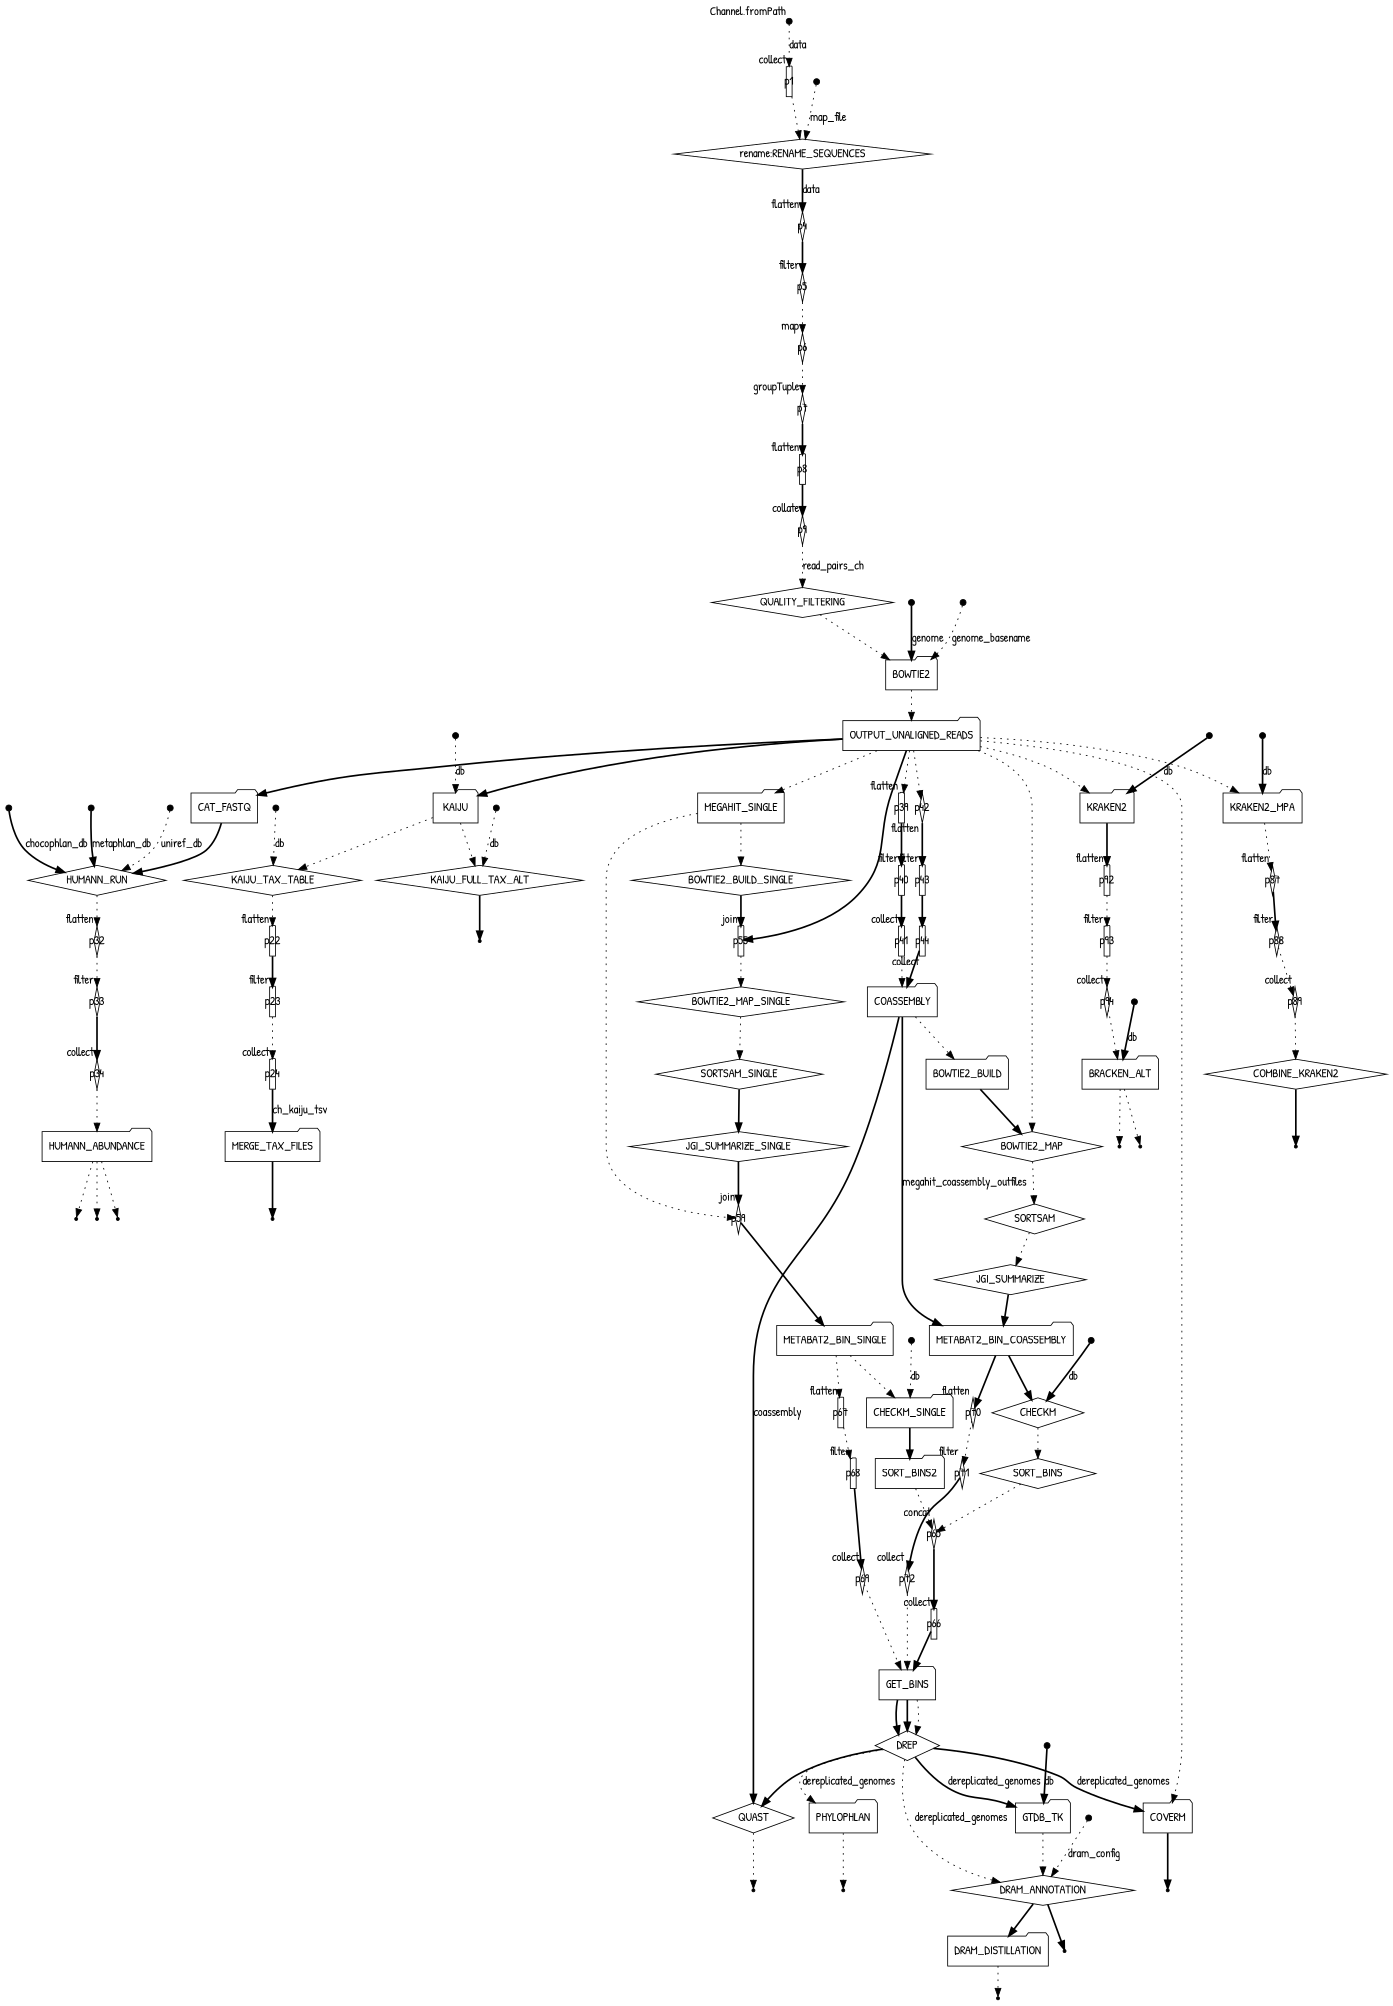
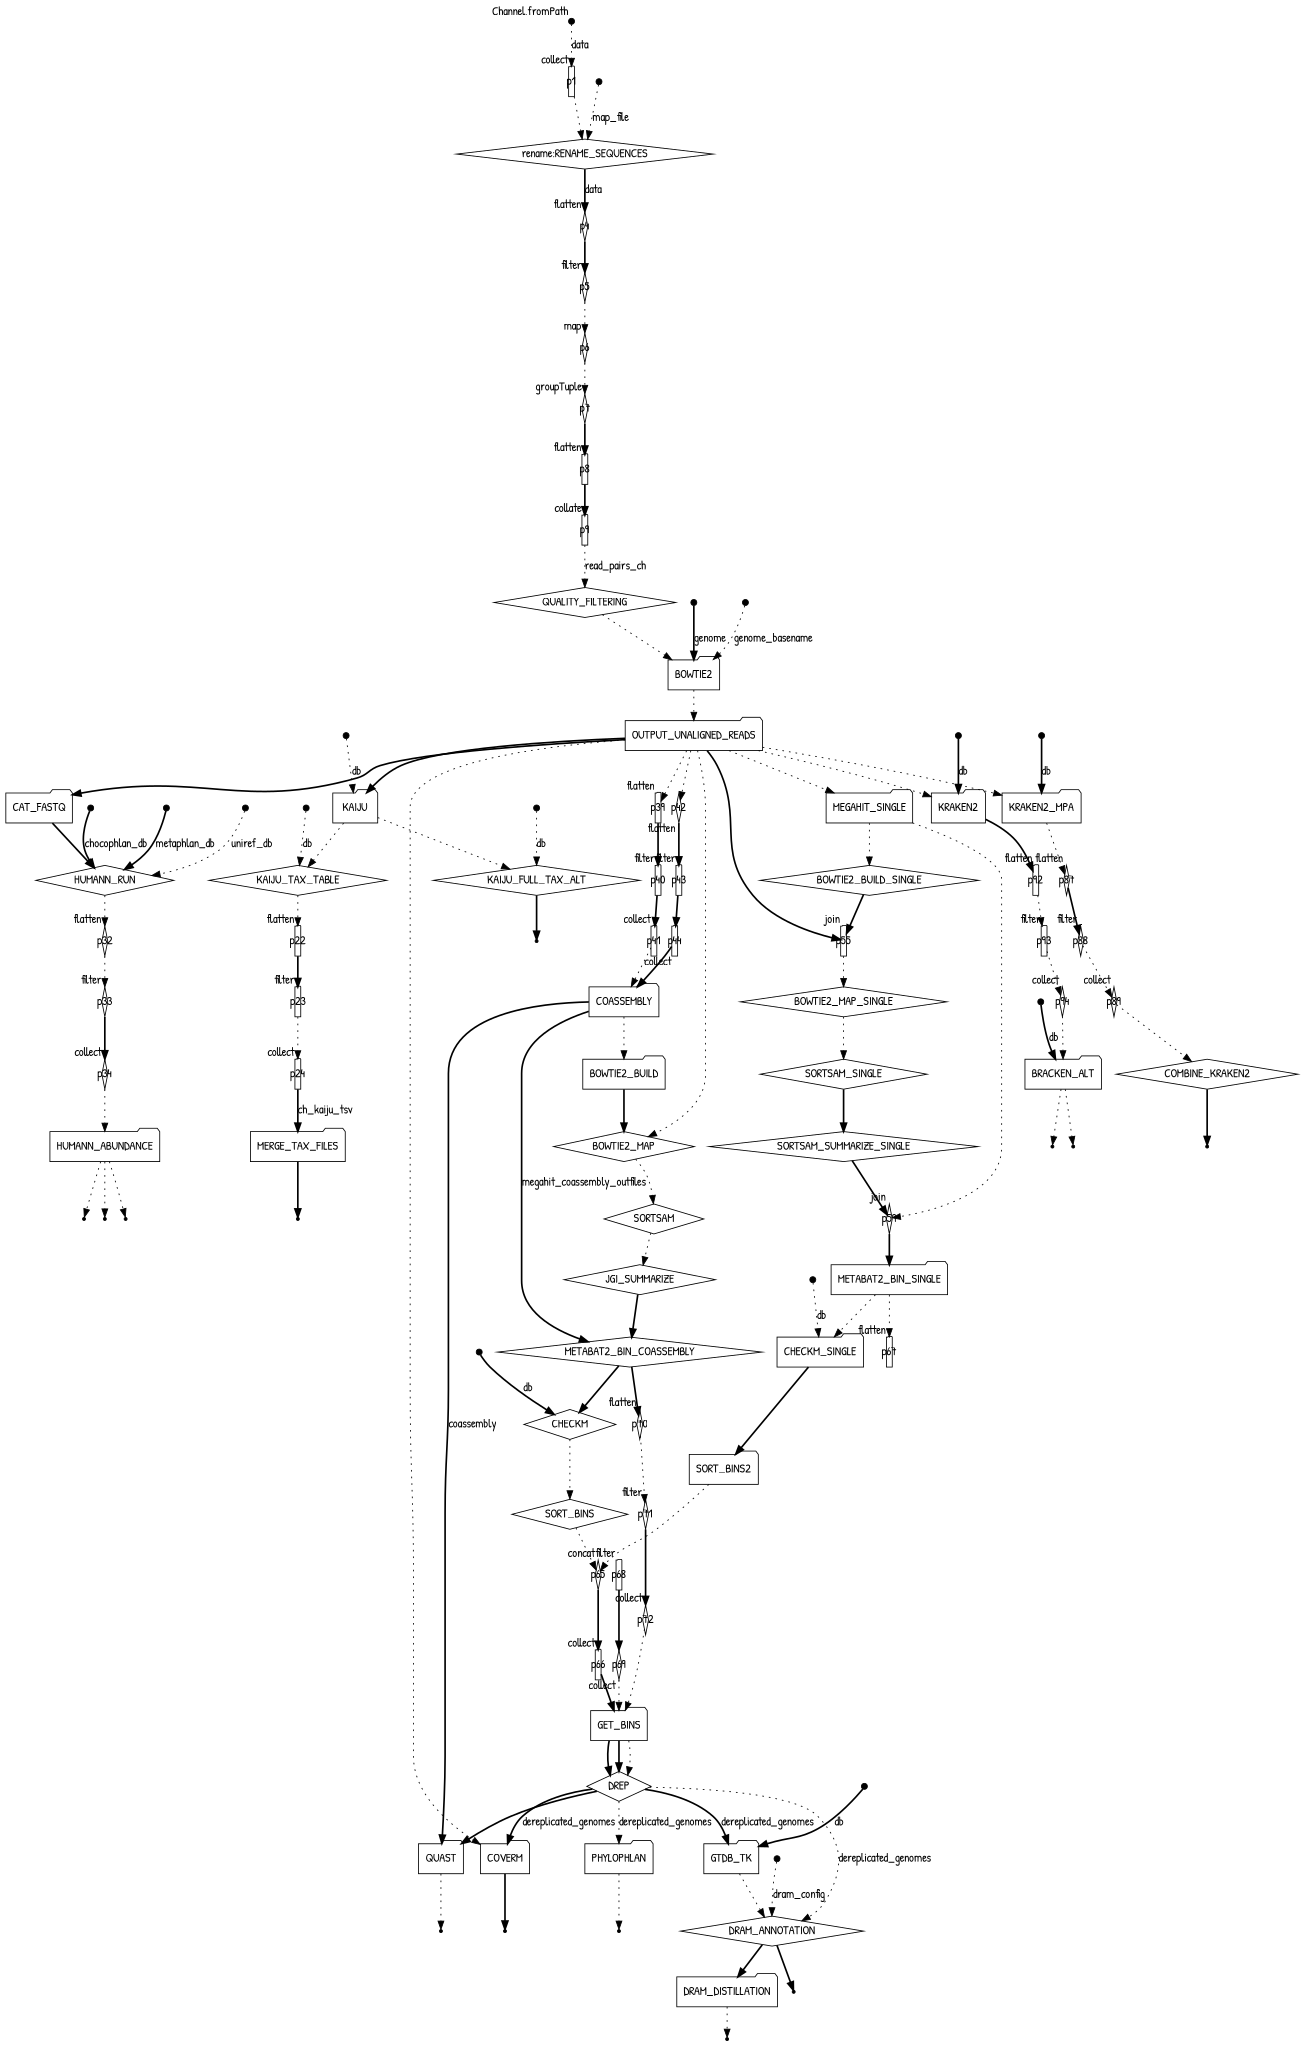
  digraph {
    fontname="Patrick Hand"
    node [fontname="Patrick Hand" shape=folder]
    edge [fontname="Patrick Hand" style=dotted]
    p0 [fixedsize=true shape=point width=0.1 xlabel="Channel.fromPath"]
    p1 [fixedsize=true width=0.1 xlabel=collect]
    n3 [label="rename:RENAME_SEQUENCES" shape=diamond]
    p4 [fixedsize=true shape=diamond width=0.1 xlabel=flatten]
    p5 [fixedsize=true shape=diamond width=0.1 xlabel=filter]
    p2 [fixedsize=true shape=point width=0.1]
    p6 [fixedsize=true shape=diamond width=0.1 xlabel=map]
    p7 [fixedsize=true shape=diamond width=0.1 xlabel=groupTuple]
    p8 [fixedsize=true width=0.1 xlabel=flatten]
-   p9 [fixedsize=true shape=diamond width=0.1 xlabel=collate]
+   p9 [fixedsize=true width=0.1 xlabel=collate]
    n11 [label=QUALITY_FILTERING shape=diamond]
    n12 [label=BOWTIE2]
    n13 [label=OUTPUT_UNALIGNED_READS]
    n14 [label=KAIJU]
    n15 [label=CAT_FASTQ]
    p39 [fixedsize=true width=0.1 xlabel=flatten]
    p42 [fixedsize=true shape=diamond width=0.1 xlabel=flatten]
    n18 [label=BOWTIE2_MAP shape=diamond]
    n19 [label=MEGAHIT_SINGLE]
    p55 [fixedsize=true width=0.1 xlabel=join]
    n21 [label=COVERM]
    n22 [label=KRAKEN2]
    n23 [label=KRAKEN2_MPA]
    p11 [fixedsize=true shape=point width=0.1]
    p12 [fixedsize=true shape=point width=0.1]
    n26 [label=KAIJU_TAX_TABLE shape=diamond]
    n27 [label=KAIJU_FULL_TAX_ALT shape=diamond]
    n28 [label=HUMANN_RUN shape=diamond]
    p40 [fixedsize=true width=0.1 xlabel=filter]
    p43 [fixedsize=true width=0.1 xlabel=filter]
    n31 [label=SORTSAM shape=diamond]
    n32 [label=BOWTIE2_BUILD_SINGLE shape=diamond]
    p59 [fixedsize=true shape=diamond width=0.1 xlabel=join]
    n34 [label=BOWTIE2_MAP_SINGLE shape=diamond]
    p82 [shape=point]
    p92 [fixedsize=true width=0.1 xlabel=flatten]
    p87 [fixedsize=true shape=diamond width=0.1 xlabel=flatten]
    p22 [fixedsize=true width=0.1 xlabel=flatten]
    p21 [shape=point]
    p15 [fixedsize=true shape=point width=0.1]
    p23 [fixedsize=true width=0.1 xlabel=filter]
    p17 [fixedsize=true shape=point width=0.1]
    p24 [fixedsize=true width=0.1 xlabel=collect]
    p19 [fixedsize=true shape=point width=0.1]
    n45 [label=MERGE_TAX_FILES]
    p26 [shape=point]
    p32 [fixedsize=true shape=diamond width=0.1 xlabel=flatten]
    p33 [fixedsize=true shape=diamond width=0.1 xlabel=filter]
    p28 [fixedsize=true shape=point width=0.1]
    p29 [fixedsize=true shape=point width=0.1]
    p30 [fixedsize=true shape=point width=0.1]
    p34 [fixedsize=true shape=diamond width=0.1 xlabel=collect]
    n53 [label=HUMANN_ABUNDANCE]
    p38 [shape=point]
    p37 [shape=point]
    p36 [shape=point]
    p41 [fixedsize=true width=0.1 xlabel=collect]
    n58 [label=COASSEMBLY]
    n59 [label=BOWTIE2_BUILD]
-   n60 [label=METABAT2_BIN_COASSEMBLY]
-   n61 [label=QUAST shape=diamond]
+   n60 [label=METABAT2_BIN_COASSEMBLY shape=diamond]
+   n61 [label=QUAST]
    n62 [label=CHECKM shape=diamond]
    p70 [fixedsize=true shape=diamond width=0.1 xlabel=flatten]
    p76 [shape=point]
    p44 [fixedsize=true width=0.1 xlabel=collect]
    n66 [label=JGI_SUMMARIZE shape=diamond]
    n67 [label=SORT_BINS shape=diamond]
    p71 [fixedsize=true shape=diamond width=0.1 xlabel=filter]
    p65 [fixedsize=true shape=diamond width=0.1 xlabel=concat]
    p51 [fixedsize=true shape=point width=0.1]
    p66 [fixedsize=true width=0.1 xlabel=collect]
    n72 [label=METABAT2_BIN_SINGLE]
    n73 [label=SORTSAM_SINGLE shape=diamond]
-   n74 [label=JGI_SUMMARIZE_SINGLE shape=diamond]
+   n74 [label=SORTSAM_SUMMARIZE_SINGLE shape=diamond]
    n75 [label=CHECKM_SINGLE]
    p67 [fixedsize=true width=0.1 xlabel=flatten]
    n77 [label=SORT_BINS2]
    p68 [fixedsize=true width=0.1 xlabel=filter]
    p61 [fixedsize=true shape=point width=0.1]
    n80 [label=GET_BINS]
    n81 [label=DREP shape=diamond]
    n82 [label=GTDB_TK]
    n83 [label=DRAM_ANNOTATION shape=diamond]
    n84 [label=PHYLOPHLAN]
    p69 [fixedsize=true shape=diamond width=0.1 xlabel=collect]
    p72 [fixedsize=true shape=diamond width=0.1 xlabel=collect]
    n87 [label=DRAM_DISTILLATION]
    p101 [shape=point]
    p80 [shape=point]
    p77 [fixedsize=true shape=point width=0.1]
    p103 [shape=point]
    p83 [fixedsize=true shape=point width=0.1]
    p93 [fixedsize=true width=0.1 xlabel=filter]
    p94 [fixedsize=true shape=diamond width=0.1 xlabel=collect]
    p85 [fixedsize=true shape=point width=0.1]
    p88 [fixedsize=true shape=diamond width=0.1 xlabel=filter]
    p89 [fixedsize=true shape=diamond width=0.1 xlabel=collect]
    n98 [label=COMBINE_KRAKEN2 shape=diamond]
    p91 [shape=point]
    n100 [label=BRACKEN_ALT]
    p98 [shape=point]
    p97 [shape=point]
    p95 [fixedsize=true shape=point width=0.1]
    p99 [fixedsize=true shape=point width=0.1]
    p0 -> p1 [label=data]
    p1 -> n3
    n3 -> p4 [label=data style=bold]
    p4 -> p5 [style=bold]
    p5 -> p6
    p2 -> n3 [label=map_file]
    p6 -> p7
    p7 -> p8 [style=bold]
    p8 -> p9 [style=bold]
    p9 -> n11 [label=read_pairs_ch]
    n11 -> n12
    n12 -> n13
    n13 -> n14 [style=bold]
    n13 -> n15 [style=bold]
    n13 -> p39
    n13 -> p42
    n13 -> n18
    n13 -> n19
    n13 -> p55 [style=bold]
    n13 -> n21
    n13 -> n22
    n13 -> n23
    n14 -> n26
    n14 -> n27
    n15 -> n28 [style=bold]
    p39 -> p40 [style=bold]
    p42 -> p43 [style=bold]
    n18 -> n31
    n19 -> n32
    n19 -> p59
    p55 -> n34
    n21 -> p82 [style=bold]
    n22 -> p92 [style=bold]
    n23 -> p87
    p11 -> n12 [label=genome style=bold]
    p12 -> n12 [label=genome_basename]
    n26 -> p22
    n27 -> p21 [style=bold]
    n28 -> p32
    p40 -> p41 [style=bold]
    p43 -> p44 [style=bold]
    n31 -> n66
    n32 -> p55 [style=bold]
    p59 -> n72 [style=bold]
    n34 -> n73
    p92 -> p93
    p87 -> p88 [style=bold]
    p22 -> p23 [style=bold]
    p15 -> n14 [label=db]
    p23 -> p24
    p17 -> n26 [label=db]
    p24 -> n45 [label=ch_kaiju_tsv style=bold]
    p19 -> n27 [label=db]
    n45 -> p26 [style=bold]
    p32 -> p33
    p33 -> p34 [style=bold]
    p28 -> n28 [label=chocophlan_db style=bold]
    p29 -> n28 [label=metaphlan_db style=bold]
    p30 -> n28 [label=uniref_db]
    p34 -> n53
    n53 -> p38
    n53 -> p37
    n53 -> p36
    p41 -> n58
    n58 -> n59
    n58 -> n60 [label=megahit_coassembly_outfiles style=bold]
    n58 -> n61 [label=coassembly style=bold]
    n59 -> n18 [style=bold]
    n60 -> n62 [style=bold]
    n60 -> p70 [style=bold]
    n61 -> p76
    n62 -> n67
    p70 -> p71
    p44 -> n58 [style=bold]
    n66 -> n60 [style=bold]
    n67 -> p65
    p71 -> p72 [style=bold]
    p65 -> p66 [style=bold]
    p51 -> n62 [label=db style=bold]
    p66 -> n80 [style=bold]
    n72 -> n75
    n72 -> p67
    n73 -> n74 [style=bold]
    n74 -> p59 [style=bold]
    n75 -> n77 [style=bold]
-   p67 -> p68
    n77 -> p65
    p68 -> p69 [style=bold]
    p61 -> n75 [label=db]
    n80 -> n81 [style=bold]
    n80 -> n81 [style=bold]
    n80 -> n81
    n81 -> n21 [label=dereplicated_genomes style=bold]
    n81 -> n61 [style=bold]
    n81 -> n82 [label=dereplicated_genomes style=bold]
    n81 -> n83 [label=dereplicated_genomes]
    n81 -> n84 [label=dereplicated_genomes]
    n82 -> n83
    n83 -> n87 [style=bold]
    n83 -> p101 [style=bold]
    n84 -> p80
    p69 -> n80
    p72 -> n80
    n87 -> p103
    p77 -> n82 [label=db style=bold]
    p83 -> n22 [label=db style=bold]
    p93 -> p94
    p94 -> n100
    p85 -> n23 [label=db style=bold]
    p88 -> p89
    p89 -> n98
    n98 -> p91 [style=bold]
    n100 -> p98
    n100 -> p97
    p95 -> n100 [label=db style=bold]
    p99 -> n83 [label=dram_config]
  }
